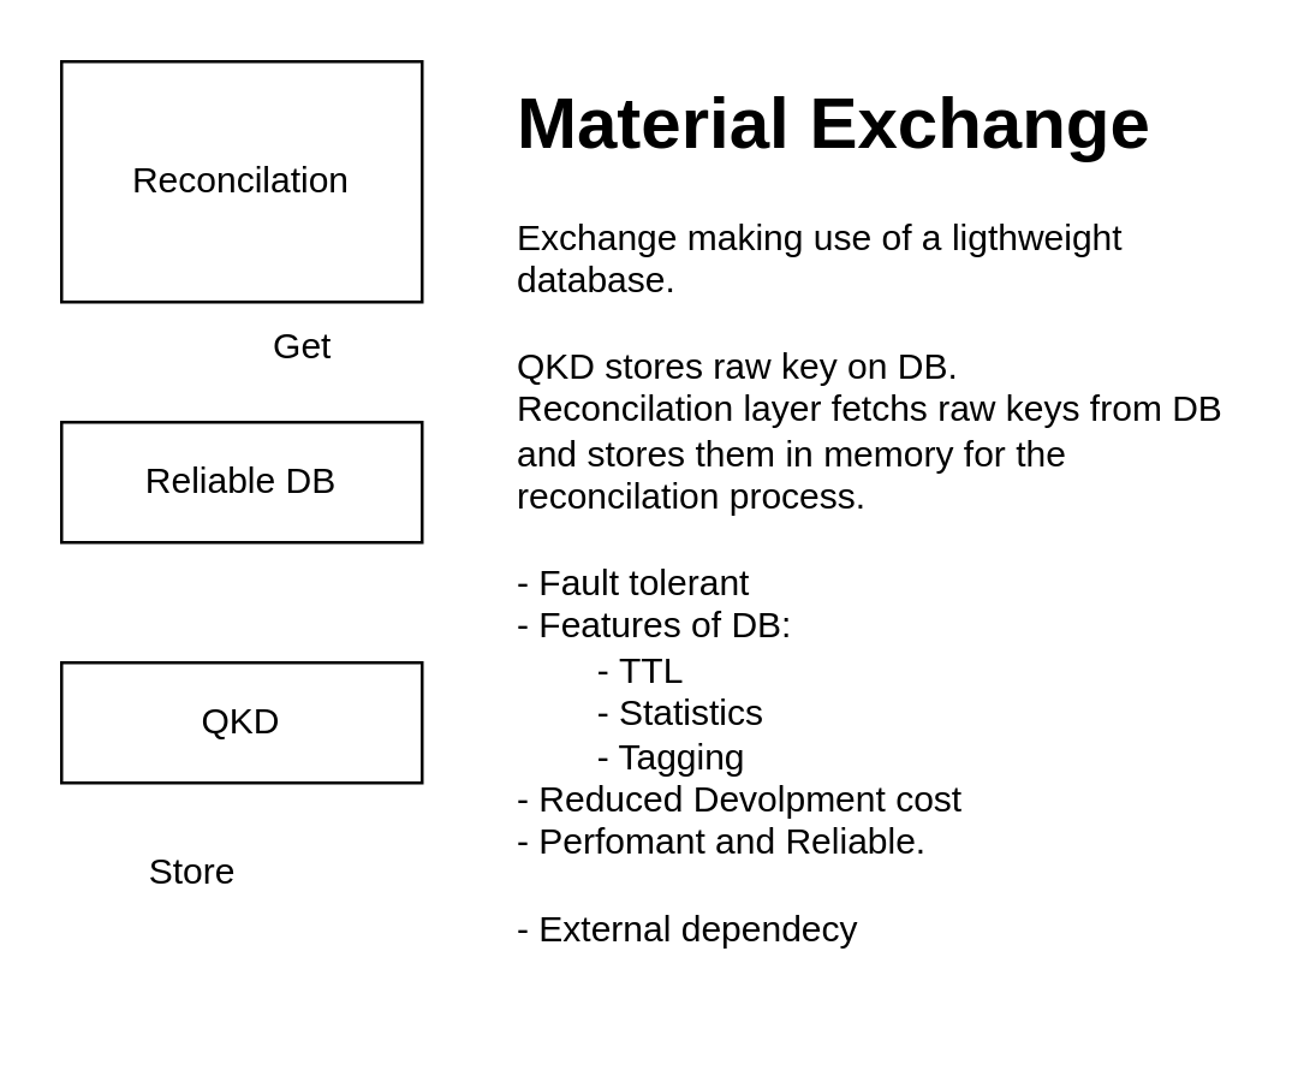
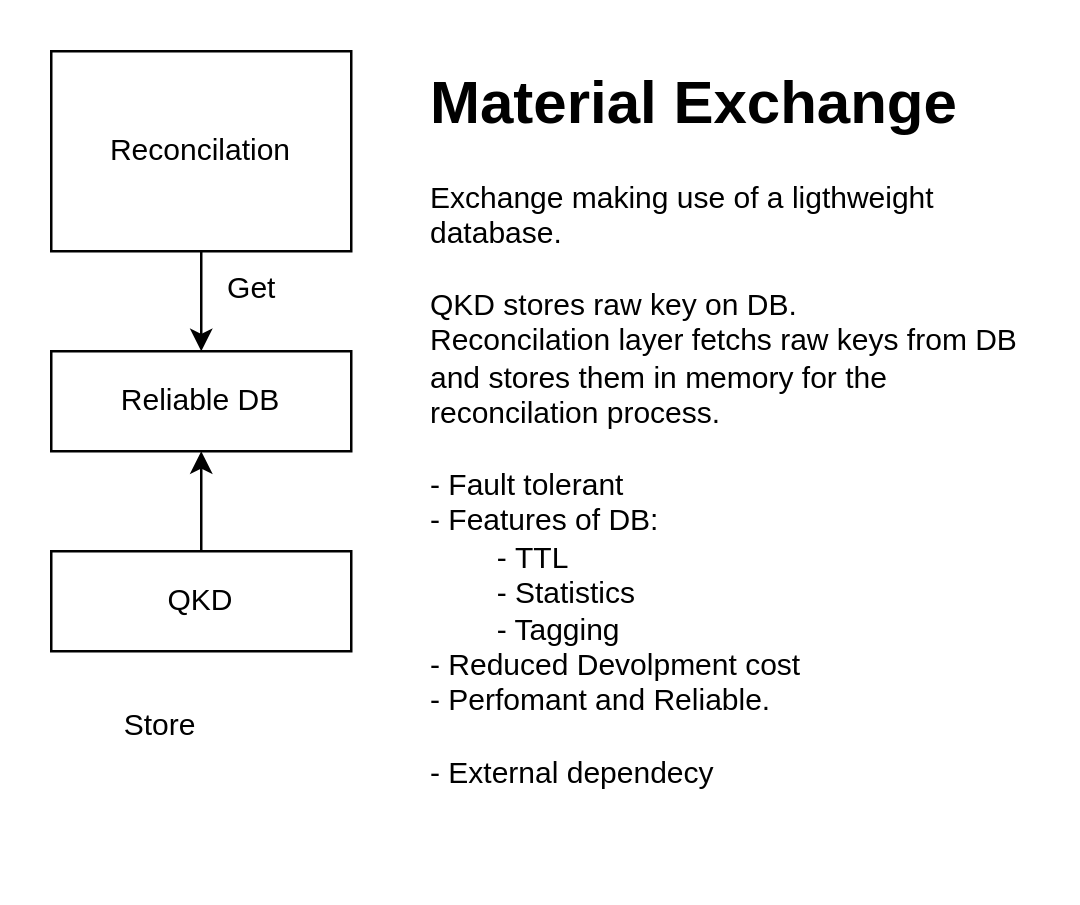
  <mxCell id="0" />
  <mxCell id="1" parent="0" />
  <mxCell id="2" value="Reconcilation" style="rounded=0;whiteSpace=wrap;html=1;" parent="1" vertex="1"><mxGeometry x="20" y="20" width="120" height="80" as="geometry" /></mxCell>
  <mxCell id="3" value="QKD" style="rounded=0;whiteSpace=wrap;html=1;" parent="1" vertex="1"><mxGeometry x="20" y="220" width="120" height="40" as="geometry" /></mxCell>
  <mxCell id="4" value="Reliable DB" style="rounded=0;whiteSpace=wrap;html=1;" parent="1" vertex="1"><mxGeometry x="20" y="140" width="120" height="40" as="geometry" /></mxCell>
+ <mxCell id="5" value="" style="endArrow=classic;html=1;rounded=0;entryX=0.5;entryY=1;entryDx=0;entryDy=0;exitX=0.5;exitY=0;exitDx=0;exitDy=0;" parent="1" source="3" target="4" edge="1"><mxGeometry width="50" height="50" relative="1" as="geometry"><mxPoint x="70" y="220" as="sourcePoint" /><mxPoint x="120" y="170" as="targetPoint" /></mxGeometry></mxCell>
+ <mxCell id="6" value="" style="endArrow=classic;html=1;rounded=0;exitX=0.5;exitY=1;exitDx=0;exitDy=0;entryX=0.5;entryY=0;entryDx=0;entryDy=0;" parent="1" source="2" target="4" edge="1"><mxGeometry width="50" height="50" relative="1" as="geometry"><mxPoint x="60" y="190" as="sourcePoint" /><mxPoint x="110" y="140" as="targetPoint" /></mxGeometry></mxCell>
  <mxCell id="7" value="&lt;h1 style=&quot;margin-top: 0px;&quot;&gt;Material Exchange&lt;/h1&gt;&lt;div&gt;Exchange making use of a ligthweight database.&lt;/div&gt;&lt;div&gt;&lt;br&gt;&lt;/div&gt;&lt;div&gt;QKD stores raw key on DB.&lt;br&gt;&lt;/div&gt;&lt;div&gt;Reconcilation layer fetchs raw keys from DB and stores them in memory for the reconcilation process.&amp;nbsp;&lt;/div&gt;&lt;div&gt;&lt;br&gt;&lt;/div&gt;&lt;div&gt;- Fault tolerant&lt;/div&gt;&lt;div&gt;- Features of DB:&lt;/div&gt;&lt;div&gt;&lt;span style=&quot;white-space: pre;&quot;&gt;&#09;&lt;/span&gt;-&amp;nbsp;TTL&lt;/div&gt;&lt;div&gt;&lt;span style=&quot;white-space: pre;&quot;&gt;&#09;&lt;/span&gt;- Statistics&lt;br&gt;&lt;/div&gt;&lt;div&gt;&lt;span style=&quot;white-space: pre;&quot;&gt;&#09;&lt;/span&gt;- Tagging&lt;/div&gt;&lt;div&gt;- Reduced Devolpment cost&lt;/div&gt;&lt;div&gt;- Perfomant and Reliable.&lt;/div&gt;&lt;div&gt;&lt;br&gt;&lt;/div&gt;&lt;div&gt;- External dependecy&lt;/div&gt;&lt;div&gt;&lt;br&gt;&lt;/div&gt;&lt;div&gt;&lt;br&gt;&lt;/div&gt;&lt;div&gt;&lt;br&gt;&lt;/div&gt;" style="text;html=1;whiteSpace=wrap;overflow=hidden;rounded=0;" parent="1" vertex="1"><mxGeometry x="170" y="20" width="240" height="320" as="geometry" /></mxCell>
  <mxCell id="8" value="Store&amp;nbsp;" style="text;html=1;align=center;verticalAlign=middle;resizable=0;points=[];autosize=1;strokeColor=none;fillColor=none;" parent="1" vertex="1"><mxGeometry x="35" y="275" width="60" height="30" as="geometry" /></mxCell>
  <mxCell id="9" value="Get" style="text;html=1;align=center;verticalAlign=middle;resizable=0;points=[];autosize=1;strokeColor=none;fillColor=none;" parent="1" vertex="1"><mxGeometry x="80" y="100" width="40" height="30" as="geometry" /></mxCell>
